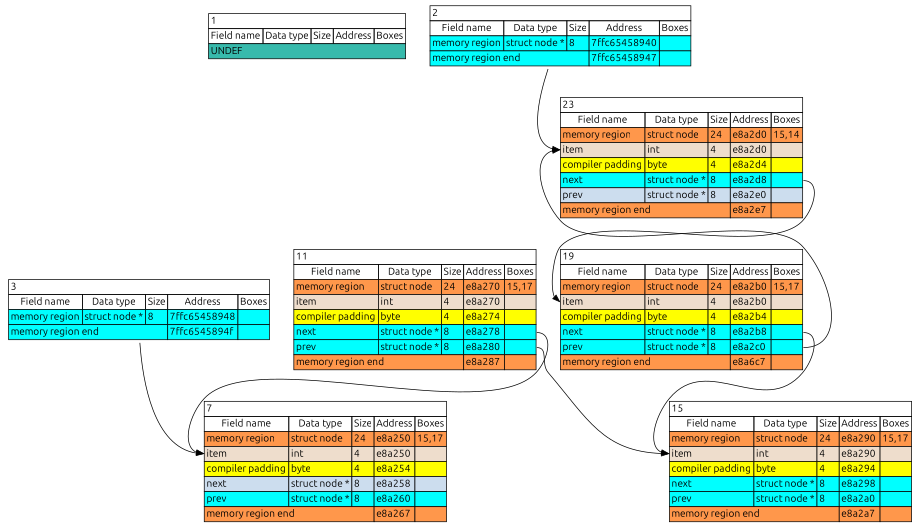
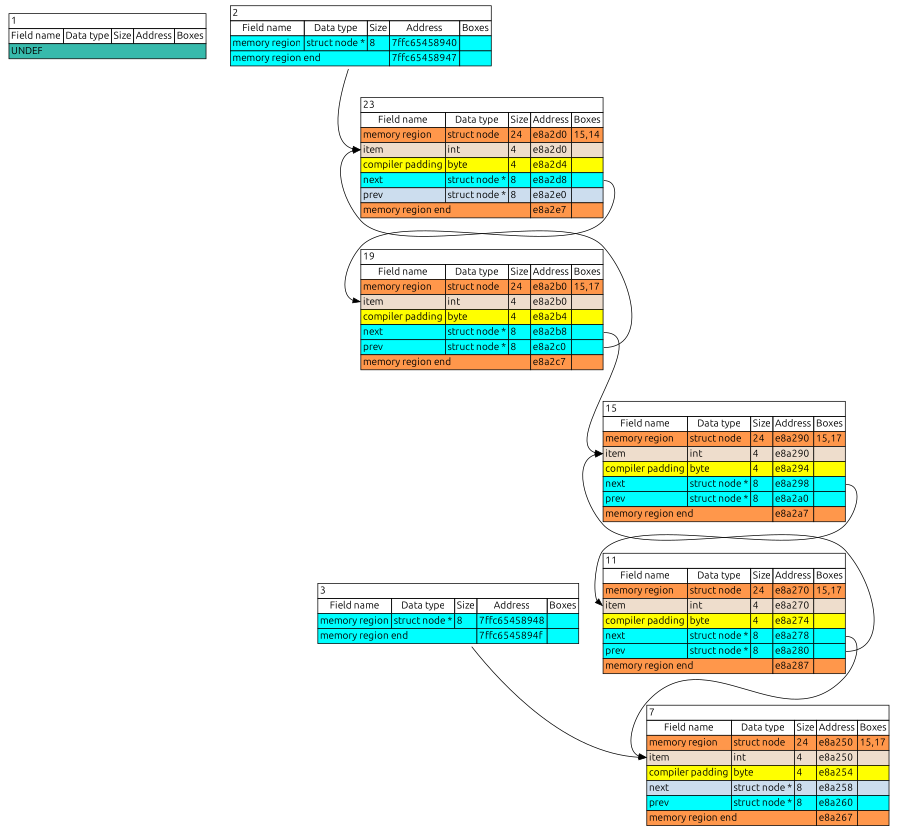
  digraph {
    fontname=Ubuntu
    node [fontname=Ubuntu shape=none]
    edge [color="#000000" fontname=Ubuntu headport="15245904in:w" tailport="headout:e"]
    n1 [label=<<TABLE BORDER="0" COLOR="black" CELLBORDER="1" CELLSPACING="0"><TR><TD BGCOLOR="#FFFFFF" COLSPAN="5" PORT="" ALIGN="left">1</TD></TR><TR><TD>Field name</TD><TD>Data type</TD><TD>Size</TD><TD>Address</TD><TD>Boxes</TD></TR><TR><TD BGCOLOR="#37BAAC" COLSPAN="5" PORT="head" ALIGN="left">UNDEF</TD></TR></TABLE>>]
    n2 [label=<<TABLE BORDER="0" COLOR="black" CELLBORDER="1" CELLSPACING="0"><TR><TD BGCOLOR="#FFFFFF" COLSPAN="5" PORT="" ALIGN="left">23</TD></TR><TR><TD>Field name</TD><TD>Data type</TD><TD>Size</TD><TD>Address</TD><TD>Boxes</TD></TR><TR><TD BGCOLOR="#FF974B" COLSPAN="1" PORT="head" ALIGN="left">memory region</TD><TD BGCOLOR="#FF974B" COLSPAN="1" PORT="" ALIGN="left">struct node</TD><TD BGCOLOR="#FF974B" COLSPAN="1" PORT="" ALIGN="left">24</TD><TD BGCOLOR="#FF974B" COLSPAN="1" PORT="" ALIGN="left">e8a2d0</TD><TD BGCOLOR="#FF974B" COLSPAN="1" PORT="" ALIGN="left">15,14</TD></TR><TR><TD BGCOLOR="#EEDDCC" COLSPAN="1" PORT="15246032in" ALIGN="left">item</TD><TD BGCOLOR="#EEDDCC" COLSPAN="1" PORT="" ALIGN="left">int</TD><TD BGCOLOR="#EEDDCC" COLSPAN="1" PORT="" ALIGN="left">4</TD><TD BGCOLOR="#EEDDCC" COLSPAN="1" PORT="" ALIGN="left">e8a2d0</TD><TD BGCOLOR="#EEDDCC" COLSPAN="1" PORT="15246032out" ALIGN="left"></TD></TR><TR><TD BGCOLOR="#FFFF00" COLSPAN="1" PORT="" ALIGN="left">compiler padding</TD><TD BGCOLOR="#FFFF00" COLSPAN="1" PORT="" ALIGN="left">byte</TD><TD BGCOLOR="#FFFF00" COLSPAN="1" PORT="" ALIGN="left">4</TD><TD BGCOLOR="#FFFF00" COLSPAN="1" PORT="" ALIGN="left">e8a2d4</TD><TD BGCOLOR="#FFFF00" COLSPAN="1" PORT="" ALIGN="left"></TD></TR><TR><TD BGCOLOR="#00FFFF" COLSPAN="1" PORT="15246040in" ALIGN="left">next</TD><TD BGCOLOR="#00FFFF" COLSPAN="1" PORT="" ALIGN="left">struct node *</TD><TD BGCOLOR="#00FFFF" COLSPAN="1" PORT="" ALIGN="left">8</TD><TD BGCOLOR="#00FFFF" COLSPAN="1" PORT="" ALIGN="left">e8a2d8</TD><TD BGCOLOR="#00FFFF" COLSPAN="1" PORT="15246040out" ALIGN="left"></TD></TR><TR><TD BGCOLOR="#CCDDEE" COLSPAN="1" PORT="15246048in" ALIGN="left">prev</TD><TD BGCOLOR="#CCDDEE" COLSPAN="1" PORT="" ALIGN="left">struct node *</TD><TD BGCOLOR="#CCDDEE" COLSPAN="1" PORT="" ALIGN="left">8</TD><TD BGCOLOR="#CCDDEE" COLSPAN="1" PORT="" ALIGN="left">e8a2e0</TD><TD BGCOLOR="#CCDDEE" COLSPAN="1" PORT="15246048out" ALIGN="left"></TD></TR><TR><TD BGCOLOR="#FF974B" COLSPAN="3" PORT="head" ALIGN="left">memory region end</TD><TD BGCOLOR="#FF974B" COLSPAN="1" PORT="" ALIGN="left">e8a2e7</TD><TD BGCOLOR="#FF974B" COLSPAN="1" PORT="" ALIGN="left"></TD></TR></TABLE>>]
    n3 [label=<<TABLE BORDER="0" COLOR="black" CELLBORDER="1" CELLSPACING="0"><TR><TD BGCOLOR="#FFFFFF" COLSPAN="5" PORT="" ALIGN="left">3</TD></TR><TR><TD>Field name</TD><TD>Data type</TD><TD>Size</TD><TD>Address</TD><TD>Boxes</TD></TR><TR><TD BGCOLOR="#00FFFF" COLSPAN="1" PORT="head" ALIGN="left">memory region</TD><TD BGCOLOR="#00FFFF" COLSPAN="1" PORT="" ALIGN="left">struct node *</TD><TD BGCOLOR="#00FFFF" COLSPAN="1" PORT="" ALIGN="left">8</TD><TD BGCOLOR="#00FFFF" COLSPAN="1" PORT="" ALIGN="left">7ffc65458948</TD><TD BGCOLOR="#00FFFF" COLSPAN="1" PORT="" ALIGN="left"></TD></TR><TR><TD BGCOLOR="#00FFFF" COLSPAN="3" PORT="head" ALIGN="left">memory region end</TD><TD BGCOLOR="#00FFFF" COLSPAN="1" PORT="" ALIGN="left">7ffc6545894f</TD><TD BGCOLOR="#00FFFF" COLSPAN="1" PORT="" ALIGN="left"></TD></TR></TABLE>>]
    n4 [label=<<TABLE BORDER="0" COLOR="black" CELLBORDER="1" CELLSPACING="0"><TR><TD BGCOLOR="#FFFFFF" COLSPAN="5" PORT="" ALIGN="left">7</TD></TR><TR><TD>Field name</TD><TD>Data type</TD><TD>Size</TD><TD>Address</TD><TD>Boxes</TD></TR><TR><TD BGCOLOR="#FF974B" COLSPAN="1" PORT="head" ALIGN="left">memory region</TD><TD BGCOLOR="#FF974B" COLSPAN="1" PORT="" ALIGN="left">struct node</TD><TD BGCOLOR="#FF974B" COLSPAN="1" PORT="" ALIGN="left">24</TD><TD BGCOLOR="#FF974B" COLSPAN="1" PORT="" ALIGN="left">e8a250</TD><TD BGCOLOR="#FF974B" COLSPAN="1" PORT="" ALIGN="left">15,17</TD></TR><TR><TD BGCOLOR="#EEDDCC" COLSPAN="1" PORT="15245904in" ALIGN="left">item</TD><TD BGCOLOR="#EEDDCC" COLSPAN="1" PORT="" ALIGN="left">int</TD><TD BGCOLOR="#EEDDCC" COLSPAN="1" PORT="" ALIGN="left">4</TD><TD BGCOLOR="#EEDDCC" COLSPAN="1" PORT="" ALIGN="left">e8a250</TD><TD BGCOLOR="#EEDDCC" COLSPAN="1" PORT="15245904out" ALIGN="left"></TD></TR><TR><TD BGCOLOR="#FFFF00" COLSPAN="1" PORT="" ALIGN="left">compiler padding</TD><TD BGCOLOR="#FFFF00" COLSPAN="1" PORT="" ALIGN="left">byte</TD><TD BGCOLOR="#FFFF00" COLSPAN="1" PORT="" ALIGN="left">4</TD><TD BGCOLOR="#FFFF00" COLSPAN="1" PORT="" ALIGN="left">e8a254</TD><TD BGCOLOR="#FFFF00" COLSPAN="1" PORT="" ALIGN="left"></TD></TR><TR><TD BGCOLOR="#CCDDEE" COLSPAN="1" PORT="15245912in" ALIGN="left">next</TD><TD BGCOLOR="#CCDDEE" COLSPAN="1" PORT="" ALIGN="left">struct node *</TD><TD BGCOLOR="#CCDDEE" COLSPAN="1" PORT="" ALIGN="left">8</TD><TD BGCOLOR="#CCDDEE" COLSPAN="1" PORT="" ALIGN="left">e8a258</TD><TD BGCOLOR="#CCDDEE" COLSPAN="1" PORT="15245912out" ALIGN="left"></TD></TR><TR><TD BGCOLOR="#00FFFF" COLSPAN="1" PORT="15245920in" ALIGN="left">prev</TD><TD BGCOLOR="#00FFFF" COLSPAN="1" PORT="" ALIGN="left">struct node *</TD><TD BGCOLOR="#00FFFF" COLSPAN="1" PORT="" ALIGN="left">8</TD><TD BGCOLOR="#00FFFF" COLSPAN="1" PORT="" ALIGN="left">e8a260</TD><TD BGCOLOR="#00FFFF" COLSPAN="1" PORT="15245920out" ALIGN="left"></TD></TR><TR><TD BGCOLOR="#FF974B" COLSPAN="3" PORT="head" ALIGN="left">memory region end</TD><TD BGCOLOR="#FF974B" COLSPAN="1" PORT="" ALIGN="left">e8a267</TD><TD BGCOLOR="#FF974B" COLSPAN="1" PORT="" ALIGN="left"></TD></TR></TABLE>>]
    n5 [label=<<TABLE BORDER="0" COLOR="black" CELLBORDER="1" CELLSPACING="0"><TR><TD BGCOLOR="#FFFFFF" COLSPAN="5" PORT="" ALIGN="left">11</TD></TR><TR><TD>Field name</TD><TD>Data type</TD><TD>Size</TD><TD>Address</TD><TD>Boxes</TD></TR><TR><TD BGCOLOR="#FF974B" COLSPAN="1" PORT="head" ALIGN="left">memory region</TD><TD BGCOLOR="#FF974B" COLSPAN="1" PORT="" ALIGN="left">struct node</TD><TD BGCOLOR="#FF974B" COLSPAN="1" PORT="" ALIGN="left">24</TD><TD BGCOLOR="#FF974B" COLSPAN="1" PORT="" ALIGN="left">e8a270</TD><TD BGCOLOR="#FF974B" COLSPAN="1" PORT="" ALIGN="left">15,17</TD></TR><TR><TD BGCOLOR="#EEDDCC" COLSPAN="1" PORT="15245936in" ALIGN="left">item</TD><TD BGCOLOR="#EEDDCC" COLSPAN="1" PORT="" ALIGN="left">int</TD><TD BGCOLOR="#EEDDCC" COLSPAN="1" PORT="" ALIGN="left">4</TD><TD BGCOLOR="#EEDDCC" COLSPAN="1" PORT="" ALIGN="left">e8a270</TD><TD BGCOLOR="#EEDDCC" COLSPAN="1" PORT="15245936out" ALIGN="left"></TD></TR><TR><TD BGCOLOR="#FFFF00" COLSPAN="1" PORT="" ALIGN="left">compiler padding</TD><TD BGCOLOR="#FFFF00" COLSPAN="1" PORT="" ALIGN="left">byte</TD><TD BGCOLOR="#FFFF00" COLSPAN="1" PORT="" ALIGN="left">4</TD><TD BGCOLOR="#FFFF00" COLSPAN="1" PORT="" ALIGN="left">e8a274</TD><TD BGCOLOR="#FFFF00" COLSPAN="1" PORT="" ALIGN="left"></TD></TR><TR><TD BGCOLOR="#00FFFF" COLSPAN="1" PORT="15245944in" ALIGN="left">next</TD><TD BGCOLOR="#00FFFF" COLSPAN="1" PORT="" ALIGN="left">struct node *</TD><TD BGCOLOR="#00FFFF" COLSPAN="1" PORT="" ALIGN="left">8</TD><TD BGCOLOR="#00FFFF" COLSPAN="1" PORT="" ALIGN="left">e8a278</TD><TD BGCOLOR="#00FFFF" COLSPAN="1" PORT="15245944out" ALIGN="left"></TD></TR><TR><TD BGCOLOR="#00FFFF" COLSPAN="1" PORT="15245952in" ALIGN="left">prev</TD><TD BGCOLOR="#00FFFF" COLSPAN="1" PORT="" ALIGN="left">struct node *</TD><TD BGCOLOR="#00FFFF" COLSPAN="1" PORT="" ALIGN="left">8</TD><TD BGCOLOR="#00FFFF" COLSPAN="1" PORT="" ALIGN="left">e8a280</TD><TD BGCOLOR="#00FFFF" COLSPAN="1" PORT="15245952out" ALIGN="left"></TD></TR><TR><TD BGCOLOR="#FF974B" COLSPAN="3" PORT="head" ALIGN="left">memory region end</TD><TD BGCOLOR="#FF974B" COLSPAN="1" PORT="" ALIGN="left">e8a287</TD><TD BGCOLOR="#FF974B" COLSPAN="1" PORT="" ALIGN="left"></TD></TR></TABLE>>]
    n6 [label=<<TABLE BORDER="0" COLOR="black" CELLBORDER="1" CELLSPACING="0"><TR><TD BGCOLOR="#FFFFFF" COLSPAN="5" PORT="" ALIGN="left">15</TD></TR><TR><TD>Field name</TD><TD>Data type</TD><TD>Size</TD><TD>Address</TD><TD>Boxes</TD></TR><TR><TD BGCOLOR="#FF974B" COLSPAN="1" PORT="head" ALIGN="left">memory region</TD><TD BGCOLOR="#FF974B" COLSPAN="1" PORT="" ALIGN="left">struct node</TD><TD BGCOLOR="#FF974B" COLSPAN="1" PORT="" ALIGN="left">24</TD><TD BGCOLOR="#FF974B" COLSPAN="1" PORT="" ALIGN="left">e8a290</TD><TD BGCOLOR="#FF974B" COLSPAN="1" PORT="" ALIGN="left">15,17</TD></TR><TR><TD BGCOLOR="#EEDDCC" COLSPAN="1" PORT="15245968in" ALIGN="left">item</TD><TD BGCOLOR="#EEDDCC" COLSPAN="1" PORT="" ALIGN="left">int</TD><TD BGCOLOR="#EEDDCC" COLSPAN="1" PORT="" ALIGN="left">4</TD><TD BGCOLOR="#EEDDCC" COLSPAN="1" PORT="" ALIGN="left">e8a290</TD><TD BGCOLOR="#EEDDCC" COLSPAN="1" PORT="15245968out" ALIGN="left"></TD></TR><TR><TD BGCOLOR="#FFFF00" COLSPAN="1" PORT="" ALIGN="left">compiler padding</TD><TD BGCOLOR="#FFFF00" COLSPAN="1" PORT="" ALIGN="left">byte</TD><TD BGCOLOR="#FFFF00" COLSPAN="1" PORT="" ALIGN="left">4</TD><TD BGCOLOR="#FFFF00" COLSPAN="1" PORT="" ALIGN="left">e8a294</TD><TD BGCOLOR="#FFFF00" COLSPAN="1" PORT="" ALIGN="left"></TD></TR><TR><TD BGCOLOR="#00FFFF" COLSPAN="1" PORT="15245976in" ALIGN="left">next</TD><TD BGCOLOR="#00FFFF" COLSPAN="1" PORT="" ALIGN="left">struct node *</TD><TD BGCOLOR="#00FFFF" COLSPAN="1" PORT="" ALIGN="left">8</TD><TD BGCOLOR="#00FFFF" COLSPAN="1" PORT="" ALIGN="left">e8a298</TD><TD BGCOLOR="#00FFFF" COLSPAN="1" PORT="15245976out" ALIGN="left"></TD></TR><TR><TD BGCOLOR="#00FFFF" COLSPAN="1" PORT="15245984in" ALIGN="left">prev</TD><TD BGCOLOR="#00FFFF" COLSPAN="1" PORT="" ALIGN="left">struct node *</TD><TD BGCOLOR="#00FFFF" COLSPAN="1" PORT="" ALIGN="left">8</TD><TD BGCOLOR="#00FFFF" COLSPAN="1" PORT="" ALIGN="left">e8a2a0</TD><TD BGCOLOR="#00FFFF" COLSPAN="1" PORT="15245984out" ALIGN="left"></TD></TR><TR><TD BGCOLOR="#FF974B" COLSPAN="3" PORT="head" ALIGN="left">memory region end</TD><TD BGCOLOR="#FF974B" COLSPAN="1" PORT="" ALIGN="left">e8a2a7</TD><TD BGCOLOR="#FF974B" COLSPAN="1" PORT="" ALIGN="left"></TD></TR></TABLE>>]
-   n7 [label=<<TABLE BORDER="0" COLOR="black" CELLBORDER="1" CELLSPACING="0"><TR><TD BGCOLOR="#FFFFFF" COLSPAN="5" PORT="" ALIGN="left">19</TD></TR><TR><TD>Field name</TD><TD>Data type</TD><TD>Size</TD><TD>Address</TD><TD>Boxes</TD></TR><TR><TD BGCOLOR="#FF974B" COLSPAN="1" PORT="head" ALIGN="left">memory region</TD><TD BGCOLOR="#FF974B" COLSPAN="1" PORT="" ALIGN="left">struct node</TD><TD BGCOLOR="#FF974B" COLSPAN="1" PORT="" ALIGN="left">24</TD><TD BGCOLOR="#FF974B" COLSPAN="1" PORT="" ALIGN="left">e8a2b0</TD><TD BGCOLOR="#FF974B" COLSPAN="1" PORT="" ALIGN="left">15,17</TD></TR><TR><TD BGCOLOR="#EEDDCC" COLSPAN="1" PORT="15246000in" ALIGN="left">item</TD><TD BGCOLOR="#EEDDCC" COLSPAN="1" PORT="" ALIGN="left">int</TD><TD BGCOLOR="#EEDDCC" COLSPAN="1" PORT="" ALIGN="left">4</TD><TD BGCOLOR="#EEDDCC" COLSPAN="1" PORT="" ALIGN="left">e8a2b0</TD><TD BGCOLOR="#EEDDCC" COLSPAN="1" PORT="15246000out" ALIGN="left"></TD></TR><TR><TD BGCOLOR="#FFFF00" COLSPAN="1" PORT="" ALIGN="left">compiler padding</TD><TD BGCOLOR="#FFFF00" COLSPAN="1" PORT="" ALIGN="left">byte</TD><TD BGCOLOR="#FFFF00" COLSPAN="1" PORT="" ALIGN="left">4</TD><TD BGCOLOR="#FFFF00" COLSPAN="1" PORT="" ALIGN="left">e8a2b4</TD><TD BGCOLOR="#FFFF00" COLSPAN="1" PORT="" ALIGN="left"></TD></TR><TR><TD BGCOLOR="#00FFFF" COLSPAN="1" PORT="15246008in" ALIGN="left">next</TD><TD BGCOLOR="#00FFFF" COLSPAN="1" PORT="" ALIGN="left">struct node *</TD><TD BGCOLOR="#00FFFF" COLSPAN="1" PORT="" ALIGN="left">8</TD><TD BGCOLOR="#00FFFF" COLSPAN="1" PORT="" ALIGN="left">e8a2b8</TD><TD BGCOLOR="#00FFFF" COLSPAN="1" PORT="15246008out" ALIGN="left"></TD></TR><TR><TD BGCOLOR="#00FFFF" COLSPAN="1" PORT="15246016in" ALIGN="left">prev</TD><TD BGCOLOR="#00FFFF" COLSPAN="1" PORT="" ALIGN="left">struct node *</TD><TD BGCOLOR="#00FFFF" COLSPAN="1" PORT="" ALIGN="left">8</TD><TD BGCOLOR="#00FFFF" COLSPAN="1" PORT="" ALIGN="left">e8a2c0</TD><TD BGCOLOR="#00FFFF" COLSPAN="1" PORT="15246016out" ALIGN="left"></TD></TR><TR><TD BGCOLOR="#FF974B" COLSPAN="3" PORT="head" ALIGN="left">memory region end</TD><TD BGCOLOR="#FF974B" COLSPAN="1" PORT="" ALIGN="left">e8a6c7</TD><TD BGCOLOR="#FF974B" COLSPAN="1" PORT="" ALIGN="left"></TD></TR></TABLE>>]
+   n7 [label=<<TABLE BORDER="0" COLOR="black" CELLBORDER="1" CELLSPACING="0"><TR><TD BGCOLOR="#FFFFFF" COLSPAN="5" PORT="" ALIGN="left">19</TD></TR><TR><TD>Field name</TD><TD>Data type</TD><TD>Size</TD><TD>Address</TD><TD>Boxes</TD></TR><TR><TD BGCOLOR="#FF974B" COLSPAN="1" PORT="head" ALIGN="left">memory region</TD><TD BGCOLOR="#FF974B" COLSPAN="1" PORT="" ALIGN="left">struct node</TD><TD BGCOLOR="#FF974B" COLSPAN="1" PORT="" ALIGN="left">24</TD><TD BGCOLOR="#FF974B" COLSPAN="1" PORT="" ALIGN="left">e8a2b0</TD><TD BGCOLOR="#FF974B" COLSPAN="1" PORT="" ALIGN="left">15,17</TD></TR><TR><TD BGCOLOR="#EEDDCC" COLSPAN="1" PORT="15246000in" ALIGN="left">item</TD><TD BGCOLOR="#EEDDCC" COLSPAN="1" PORT="" ALIGN="left">int</TD><TD BGCOLOR="#EEDDCC" COLSPAN="1" PORT="" ALIGN="left">4</TD><TD BGCOLOR="#EEDDCC" COLSPAN="1" PORT="" ALIGN="left">e8a2b0</TD><TD BGCOLOR="#EEDDCC" COLSPAN="1" PORT="15246000out" ALIGN="left"></TD></TR><TR><TD BGCOLOR="#FFFF00" COLSPAN="1" PORT="" ALIGN="left">compiler padding</TD><TD BGCOLOR="#FFFF00" COLSPAN="1" PORT="" ALIGN="left">byte</TD><TD BGCOLOR="#FFFF00" COLSPAN="1" PORT="" ALIGN="left">4</TD><TD BGCOLOR="#FFFF00" COLSPAN="1" PORT="" ALIGN="left">e8a2b4</TD><TD BGCOLOR="#FFFF00" COLSPAN="1" PORT="" ALIGN="left"></TD></TR><TR><TD BGCOLOR="#00FFFF" COLSPAN="1" PORT="15246008in" ALIGN="left">next</TD><TD BGCOLOR="#00FFFF" COLSPAN="1" PORT="" ALIGN="left">struct node *</TD><TD BGCOLOR="#00FFFF" COLSPAN="1" PORT="" ALIGN="left">8</TD><TD BGCOLOR="#00FFFF" COLSPAN="1" PORT="" ALIGN="left">e8a2b8</TD><TD BGCOLOR="#00FFFF" COLSPAN="1" PORT="15246008out" ALIGN="left"></TD></TR><TR><TD BGCOLOR="#00FFFF" COLSPAN="1" PORT="15246016in" ALIGN="left">prev</TD><TD BGCOLOR="#00FFFF" COLSPAN="1" PORT="" ALIGN="left">struct node *</TD><TD BGCOLOR="#00FFFF" COLSPAN="1" PORT="" ALIGN="left">8</TD><TD BGCOLOR="#00FFFF" COLSPAN="1" PORT="" ALIGN="left">e8a2c0</TD><TD BGCOLOR="#00FFFF" COLSPAN="1" PORT="15246016out" ALIGN="left"></TD></TR><TR><TD BGCOLOR="#FF974B" COLSPAN="3" PORT="head" ALIGN="left">memory region end</TD><TD BGCOLOR="#FF974B" COLSPAN="1" PORT="" ALIGN="left">e8a2c7</TD><TD BGCOLOR="#FF974B" COLSPAN="1" PORT="" ALIGN="left"></TD></TR></TABLE>>]
    n8 [label=<<TABLE BORDER="0" COLOR="black" CELLBORDER="1" CELLSPACING="0"><TR><TD BGCOLOR="#FFFFFF" COLSPAN="5" PORT="" ALIGN="left">2</TD></TR><TR><TD>Field name</TD><TD>Data type</TD><TD>Size</TD><TD>Address</TD><TD>Boxes</TD></TR><TR><TD BGCOLOR="#00FFFF" COLSPAN="1" PORT="head" ALIGN="left">memory region</TD><TD BGCOLOR="#00FFFF" COLSPAN="1" PORT="" ALIGN="left">struct node *</TD><TD BGCOLOR="#00FFFF" COLSPAN="1" PORT="" ALIGN="left">8</TD><TD BGCOLOR="#00FFFF" COLSPAN="1" PORT="" ALIGN="left">7ffc65458940</TD><TD BGCOLOR="#00FFFF" COLSPAN="1" PORT="" ALIGN="left"></TD></TR><TR><TD BGCOLOR="#00FFFF" COLSPAN="3" PORT="head" ALIGN="left">memory region end</TD><TD BGCOLOR="#00FFFF" COLSPAN="1" PORT="" ALIGN="left">7ffc65458947</TD><TD BGCOLOR="#00FFFF" COLSPAN="1" PORT="" ALIGN="left"></TD></TR></TABLE>>]
    subgraph sub_1 {
      n1
    }
    subgraph sub_2 {
      rankdir=LR
      n2
      n3
      n4
      n5
      n6
      n7
      n8
    }
    n2 -> n7 [headport="15246000in:w" tailport="15246040out:e"]
    n3 -> n4
    n5 -> n4 [tailport="15245944out:e"]
    n5 -> n6 [headport="15245968in:w" tailport="15245952out:e"]
+   n6 -> n5 [headport="15245936in:w" tailport="15245976out:e"]
    n7 -> n2 [headport="15246032in:w" tailport="15246016out:e"]
    n7 -> n6 [headport="15245968in:w" tailport="15246008out:e"]
    n8 -> n2 [headport="15246032in:w"]
  }
